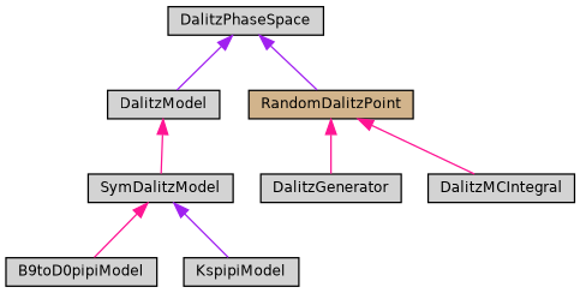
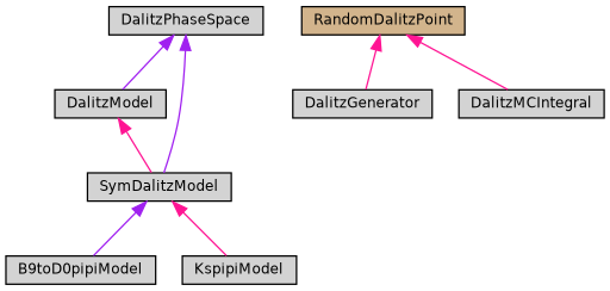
  digraph {
    rankdir=TB
    node [color=black fillcolor=lightgrey fontname=Helvetica fontsize=10 shape=record style=filled]
    edge [color=deeppink dir=back fontname=Helvetica fontsize=10 labelfontname=Helvetica labelfontsize=10 style=solid]
    n1 [height=0.2 label=DalitzPhaseSpace width=0.4]
    n2 [height=0.2 label=DalitzModel width=0.4]
    n3 [fillcolor=tan height=0.2 label=RandomDalitzPoint width=0.4]
    n4 [height=0.2 label=SymDalitzModel width=0.4]
    n5 [height=0.2 label=DalitzGenerator width=0.4]
    n6 [height=0.2 label=DalitzMCIntegral width=0.4]
    n7 [height=0.2 label=B9toD0pipiModel width=0.4]
    n8 [height=0.2 label=KspipiModel width=0.4]
    n1 -> n2 [color=purple]
-   n1 -> n3 [color=purple]
+   n1 -> n4 [color=purple]
    n2 -> n4
    n3 -> n5
    n3 -> n6
-   n4 -> n7
-   n4 -> n8 [color=purple]
+   n4 -> n7 [color=purple]
+   n4 -> n8
  }
